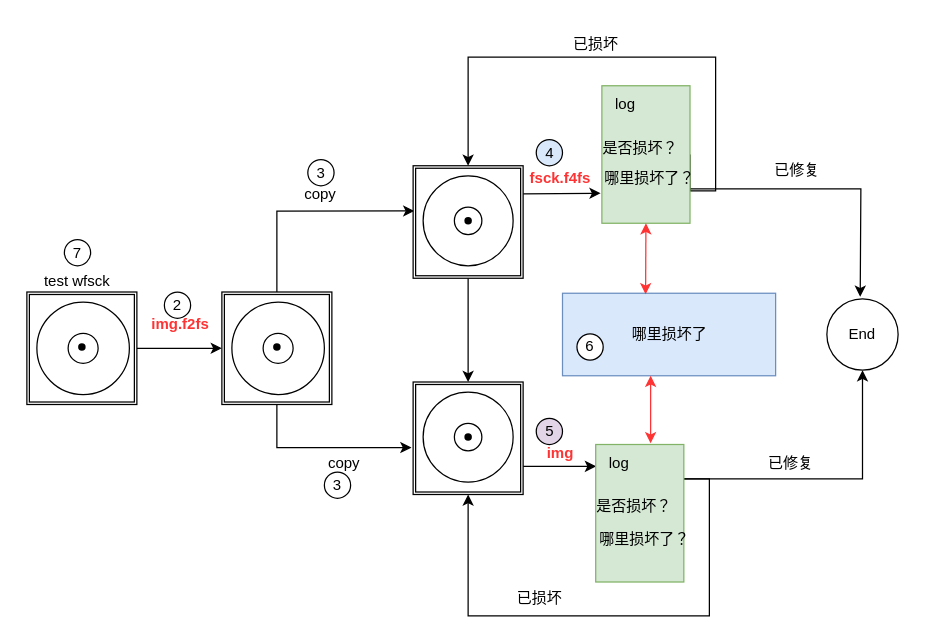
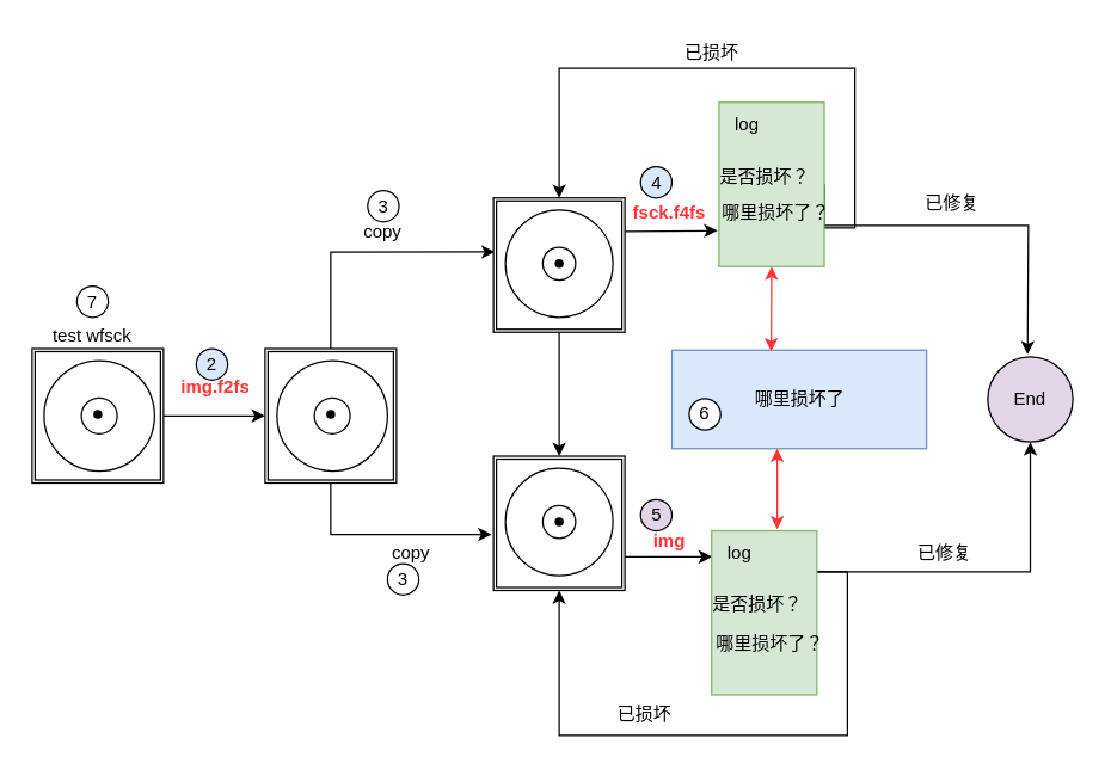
  <mxCell id="0" />
  <mxCell id="1" parent="0" />
  <mxCell id="2" style="edgeStyle=orthogonalEdgeStyle;rounded=0;orthogonalLoop=1;jettySize=auto;html=1;exitX=0.5;exitY=0;exitDx=0;exitDy=0;entryX=0.011;entryY=0.402;entryDx=0;entryDy=0;entryPerimeter=0;" edge="1" parent="1" source="37" target="9"><mxGeometry relative="1" as="geometry" /></mxCell>
  <mxCell id="3" style="edgeStyle=orthogonalEdgeStyle;rounded=0;orthogonalLoop=1;jettySize=auto;html=1;exitX=1;exitY=0.5;exitDx=0;exitDy=0;entryX=0;entryY=0.5;entryDx=0;entryDy=0;" edge="1" parent="1" source="4" target="37"><mxGeometry relative="1" as="geometry" /></mxCell>
  <mxCell id="4" value="" style="shape=ext;double=1;rounded=0;whiteSpace=wrap;html=1;" vertex="1" parent="1"><mxGeometry x="21" y="233" width="88" height="90" as="geometry" /></mxCell>
  <mxCell id="5" value="" style="verticalLabelPosition=bottom;verticalAlign=top;html=1;shape=mxgraph.basic.donut;dx=25;" vertex="1" parent="1"><mxGeometry x="29" y="241" width="74" height="74" as="geometry" /></mxCell>
  <mxCell id="6" value="" style="shape=waypoint;sketch=0;fillStyle=solid;size=6;pointerEvents=1;points=[];fillColor=none;resizable=0;rotatable=0;perimeter=centerPerimeter;snapToPoint=1;" vertex="1" parent="1"><mxGeometry x="55" y="267" width="20" height="20" as="geometry" /></mxCell>
  <mxCell id="7" style="edgeStyle=orthogonalEdgeStyle;rounded=0;orthogonalLoop=1;jettySize=auto;html=1;entryX=0.5;entryY=0;entryDx=0;entryDy=0;" edge="1" parent="1" source="9" target="13"><mxGeometry relative="1" as="geometry" /></mxCell>
  <mxCell id="8" style="edgeStyle=orthogonalEdgeStyle;rounded=0;orthogonalLoop=1;jettySize=auto;html=1;exitX=1;exitY=0.25;exitDx=0;exitDy=0;" edge="1" parent="1" source="9"><mxGeometry relative="1" as="geometry"><mxPoint x="480" y="154" as="targetPoint" /></mxGeometry></mxCell>
  <mxCell id="9" value="" style="shape=ext;double=1;rounded=0;whiteSpace=wrap;html=1;" vertex="1" parent="1"><mxGeometry x="330" y="132" width="88" height="90" as="geometry" /></mxCell>
  <mxCell id="10" value="" style="verticalLabelPosition=bottom;verticalAlign=top;html=1;shape=mxgraph.basic.donut;dx=25;" vertex="1" parent="1"><mxGeometry x="338" y="140" width="72" height="72" as="geometry" /></mxCell>
  <mxCell id="11" value="" style="shape=waypoint;sketch=0;fillStyle=solid;size=6;pointerEvents=1;points=[];fillColor=none;resizable=0;rotatable=0;perimeter=centerPerimeter;snapToPoint=1;" vertex="1" parent="1"><mxGeometry x="364" y="166" width="20" height="20" as="geometry" /></mxCell>
  <mxCell id="12" style="edgeStyle=orthogonalEdgeStyle;rounded=0;orthogonalLoop=1;jettySize=auto;html=1;exitX=1;exitY=0.75;exitDx=0;exitDy=0;entryX=0.188;entryY=0.583;entryDx=0;entryDy=0;entryPerimeter=0;" edge="1" parent="1" source="13" target="24"><mxGeometry relative="1" as="geometry" /></mxCell>
  <mxCell id="13" value="" style="shape=ext;double=1;rounded=0;whiteSpace=wrap;html=1;" vertex="1" parent="1"><mxGeometry x="330" y="305" width="88" height="90" as="geometry" /></mxCell>
  <mxCell id="14" value="" style="verticalLabelPosition=bottom;verticalAlign=top;html=1;shape=mxgraph.basic.donut;dx=25;" vertex="1" parent="1"><mxGeometry x="338" y="313" width="72" height="72" as="geometry" /></mxCell>
  <mxCell id="15" value="" style="shape=waypoint;sketch=0;fillStyle=solid;size=6;pointerEvents=1;points=[];fillColor=none;resizable=0;rotatable=0;perimeter=centerPerimeter;snapToPoint=1;" vertex="1" parent="1"><mxGeometry x="364" y="339" width="20" height="20" as="geometry" /></mxCell>
  <mxCell id="16" style="edgeStyle=orthogonalEdgeStyle;rounded=0;orthogonalLoop=1;jettySize=auto;html=1;exitX=1;exitY=0.5;exitDx=0;exitDy=0;entryX=0.5;entryY=0;entryDx=0;entryDy=0;" edge="1" parent="1" source="18" target="9"><mxGeometry relative="1" as="geometry"><Array as="points"><mxPoint x="552" y="152" /><mxPoint x="572" y="152" /><mxPoint x="572" y="45" /><mxPoint x="374" y="45" /></Array></mxGeometry></mxCell>
  <mxCell id="17" style="edgeStyle=orthogonalEdgeStyle;rounded=0;orthogonalLoop=1;jettySize=auto;html=1;exitX=1;exitY=0.75;exitDx=0;exitDy=0;" edge="1" parent="1" source="18"><mxGeometry relative="1" as="geometry"><mxPoint x="687.667" y="236.833" as="targetPoint" /></mxGeometry></mxCell>
  <mxCell id="18" value="" style="rounded=0;whiteSpace=wrap;html=1;fillColor=#d5e8d4;strokeColor=#82b366;" vertex="1" parent="1"><mxGeometry x="481" y="68" width="70.5" height="110" as="geometry" /></mxCell>
  <mxCell id="19" value="log" style="text;html=1;strokeColor=none;fillColor=none;align=center;verticalAlign=middle;whiteSpace=wrap;rounded=0;" vertex="1" parent="1"><mxGeometry x="470" y="68" width="60" height="30" as="geometry" /></mxCell>
  <mxCell id="20" value="是否损坏？" style="text;html=1;strokeColor=none;fillColor=none;align=center;verticalAlign=middle;whiteSpace=wrap;rounded=0;" vertex="1" parent="1"><mxGeometry x="477" y="103" width="69.62" height="30" as="geometry" /></mxCell>
  <mxCell id="21" style="edgeStyle=orthogonalEdgeStyle;rounded=0;orthogonalLoop=1;jettySize=auto;html=1;exitX=1;exitY=0.25;exitDx=0;exitDy=0;entryX=0.5;entryY=1;entryDx=0;entryDy=0;" edge="1" parent="1" source="23" target="13"><mxGeometry relative="1" as="geometry"><Array as="points"><mxPoint x="567" y="383" /><mxPoint x="567" y="492" /><mxPoint x="374" y="492" /></Array></mxGeometry></mxCell>
  <mxCell id="22" style="edgeStyle=orthogonalEdgeStyle;rounded=0;orthogonalLoop=1;jettySize=auto;html=1;exitX=1;exitY=0.25;exitDx=0;exitDy=0;entryX=0.5;entryY=1;entryDx=0;entryDy=0;" edge="1" parent="1" source="23" target="28"><mxGeometry relative="1" as="geometry" /></mxCell>
  <mxCell id="23" value="" style="rounded=0;whiteSpace=wrap;html=1;fillColor=#d5e8d4;strokeColor=#82b366;" vertex="1" parent="1"><mxGeometry x="476.06" y="355" width="70.5" height="110" as="geometry" /></mxCell>
  <mxCell id="24" value="log" style="text;html=1;strokeColor=none;fillColor=none;align=center;verticalAlign=middle;whiteSpace=wrap;rounded=0;" vertex="1" parent="1"><mxGeometry x="465.06" y="355" width="60" height="30" as="geometry" /></mxCell>
  <mxCell id="25" value="是否损坏？" style="text;html=1;strokeColor=none;fillColor=none;align=center;verticalAlign=middle;whiteSpace=wrap;rounded=0;" vertex="1" parent="1"><mxGeometry x="472.06" y="390" width="69.62" height="30" as="geometry" /></mxCell>
  <mxCell id="26" value="哪里损坏了？" style="text;html=1;strokeColor=none;fillColor=none;align=center;verticalAlign=middle;whiteSpace=wrap;rounded=0;" vertex="1" parent="1"><mxGeometry x="471.75" y="416" width="86.81" height="30" as="geometry" /></mxCell>
  <mxCell id="27" value="哪里损坏了" style="rounded=0;whiteSpace=wrap;html=1;fillColor=#dae8fc;strokeColor=#6c8ebf;" vertex="1" parent="1"><mxGeometry x="449.5" y="234" width="170.5" height="66" as="geometry" /></mxCell>
- <mxCell id="28" value="End" style="ellipse;whiteSpace=wrap;html=1;aspect=fixed;" vertex="1" parent="1"><mxGeometry x="661" y="238.5" width="57" height="57" as="geometry" /></mxCell>
+ <mxCell id="28" value="End" style="ellipse;whiteSpace=wrap;html=1;aspect=fixed;fillColor=#e1d5e7;" vertex="1" parent="1"><mxGeometry x="661" y="238.5" width="57" height="57" as="geometry" /></mxCell>
  <mxCell id="29" value="test wfsck" style="text;html=1;strokeColor=none;fillColor=none;align=center;verticalAlign=middle;whiteSpace=wrap;rounded=0;" vertex="1" parent="1"><mxGeometry x="20" y="210.5" width="83" height="28" as="geometry" /></mxCell>
  <mxCell id="30" value="copy" style="text;html=1;strokeColor=none;fillColor=none;align=center;verticalAlign=middle;whiteSpace=wrap;rounded=0;" vertex="1" parent="1"><mxGeometry x="226.25" y="140" width="60" height="30" as="geometry" /></mxCell>
  <mxCell id="31" value="&lt;font color=&quot;#ff3333&quot;&gt;fsck.f4fs&lt;/font&gt;" style="text;html=1;strokeColor=none;fillColor=none;align=center;verticalAlign=middle;whiteSpace=wrap;rounded=0;fontStyle=1" vertex="1" parent="1"><mxGeometry x="418" y="127" width="60" height="30" as="geometry" /></mxCell>
  <mxCell id="32" value="img" style="text;html=1;strokeColor=none;fillColor=none;align=center;verticalAlign=middle;whiteSpace=wrap;rounded=0;fontStyle=1;fontColor=#FF3333;" vertex="1" parent="1"><mxGeometry x="418" y="347" width="60" height="30" as="geometry" /></mxCell>
  <mxCell id="33" value="已损坏" style="text;html=1;strokeColor=none;fillColor=none;align=center;verticalAlign=middle;whiteSpace=wrap;rounded=0;" vertex="1" parent="1"><mxGeometry x="439" y="20" width="75" height="30" as="geometry" /></mxCell>
  <mxCell id="34" value="已修复" style="text;html=1;strokeColor=none;fillColor=none;align=center;verticalAlign=middle;whiteSpace=wrap;rounded=0;" vertex="1" parent="1"><mxGeometry x="600" y="121" width="75" height="30" as="geometry" /></mxCell>
  <mxCell id="35" value="已修复" style="text;html=1;strokeColor=none;fillColor=none;align=center;verticalAlign=middle;whiteSpace=wrap;rounded=0;" vertex="1" parent="1"><mxGeometry x="595" y="355" width="75" height="30" as="geometry" /></mxCell>
  <mxCell id="36" style="edgeStyle=orthogonalEdgeStyle;rounded=0;orthogonalLoop=1;jettySize=auto;html=1;exitX=0.5;exitY=1;exitDx=0;exitDy=0;entryX=-0.015;entryY=0.583;entryDx=0;entryDy=0;entryPerimeter=0;" edge="1" parent="1" source="37" target="13"><mxGeometry relative="1" as="geometry" /></mxCell>
  <mxCell id="37" value="" style="shape=ext;double=1;rounded=0;whiteSpace=wrap;html=1;" vertex="1" parent="1"><mxGeometry x="177" y="233" width="88" height="90" as="geometry" /></mxCell>
  <mxCell id="38" value="" style="verticalLabelPosition=bottom;verticalAlign=top;html=1;shape=mxgraph.basic.donut;dx=25;" vertex="1" parent="1"><mxGeometry x="185" y="241" width="74" height="74" as="geometry" /></mxCell>
  <mxCell id="39" value="" style="shape=waypoint;sketch=0;fillStyle=solid;size=6;pointerEvents=1;points=[];fillColor=none;resizable=0;rotatable=0;perimeter=centerPerimeter;snapToPoint=1;" vertex="1" parent="1"><mxGeometry x="211" y="267" width="20" height="20" as="geometry" /></mxCell>
  <mxCell id="40" value="&lt;b&gt;&lt;font color=&quot;#ff3333&quot;&gt;img.f2fs&lt;/font&gt;&lt;/b&gt;" style="text;html=1;strokeColor=none;fillColor=none;align=center;verticalAlign=middle;whiteSpace=wrap;rounded=0;" vertex="1" parent="1"><mxGeometry x="114" y="244" width="60" height="30" as="geometry" /></mxCell>
  <mxCell id="41" value="copy" style="text;html=1;strokeColor=none;fillColor=none;align=center;verticalAlign=middle;whiteSpace=wrap;rounded=0;" vertex="1" parent="1"><mxGeometry x="244.57" y="355" width="60" height="30" as="geometry" /></mxCell>
  <mxCell id="42" value="" style="endArrow=classic;startArrow=classic;html=1;rounded=0;entryX=0.5;entryY=1;entryDx=0;entryDy=0;exitX=0.39;exitY=0.013;exitDx=0;exitDy=0;exitPerimeter=0;strokeColor=#FF3333;" edge="1" parent="1" source="27" target="18"><mxGeometry width="50" height="50" relative="1" as="geometry"><mxPoint x="482" y="257" as="sourcePoint" /><mxPoint x="532" y="207" as="targetPoint" /></mxGeometry></mxCell>
  <mxCell id="43" value="" style="endArrow=classic;startArrow=classic;html=1;rounded=0;entryX=0.5;entryY=1;entryDx=0;entryDy=0;strokeColor=#FF3333;" edge="1" parent="1"><mxGeometry width="50" height="50" relative="1" as="geometry"><mxPoint x="520" y="354" as="sourcePoint" /><mxPoint x="520" y="300" as="targetPoint" /></mxGeometry></mxCell>
  <mxCell id="44" value="已损坏" style="text;html=1;strokeColor=none;fillColor=none;align=center;verticalAlign=middle;whiteSpace=wrap;rounded=0;" vertex="1" parent="1"><mxGeometry x="393.5" y="463" width="75" height="30" as="geometry" /></mxCell>
  <mxCell id="45" value="哪里损坏了？" style="text;html=1;strokeColor=none;fillColor=none;align=center;verticalAlign=middle;whiteSpace=wrap;rounded=0;" vertex="1" parent="1"><mxGeometry x="476.06" y="127" width="86.81" height="30" as="geometry" /></mxCell>
  <mxCell id="46" value="7" style="ellipse;whiteSpace=wrap;html=1;aspect=fixed;" vertex="1" parent="1"><mxGeometry x="51" y="191" width="21" height="21" as="geometry" /></mxCell>
- <mxCell id="47" value="2" style="ellipse;whiteSpace=wrap;html=1;aspect=fixed;" vertex="1" parent="1"><mxGeometry x="131" y="233" width="21" height="21" as="geometry" /></mxCell>
+ <mxCell id="47" value="2" style="ellipse;whiteSpace=wrap;html=1;aspect=fixed;fillColor=#dae8fc;" vertex="1" parent="1"><mxGeometry x="131" y="233" width="21" height="21" as="geometry" /></mxCell>
  <mxCell id="48" value="3" style="ellipse;whiteSpace=wrap;html=1;aspect=fixed;" vertex="1" parent="1"><mxGeometry x="245.75" y="127" width="21" height="21" as="geometry" /></mxCell>
  <mxCell id="49" value="3" style="ellipse;whiteSpace=wrap;html=1;aspect=fixed;" vertex="1" parent="1"><mxGeometry x="259" y="377" width="21" height="21" as="geometry" /></mxCell>
  <mxCell id="50" value="4" style="ellipse;whiteSpace=wrap;html=1;aspect=fixed;fillColor=#dae8fc;" vertex="1" parent="1"><mxGeometry x="428.5" y="111" width="21" height="21" as="geometry" /></mxCell>
  <mxCell id="51" value="5" style="ellipse;whiteSpace=wrap;html=1;aspect=fixed;fillColor=#e1d5e7;" vertex="1" parent="1"><mxGeometry x="428.5" y="334" width="21" height="21" as="geometry" /></mxCell>
  <mxCell id="52" value="6" style="ellipse;whiteSpace=wrap;html=1;aspect=fixed;" vertex="1" parent="1"><mxGeometry x="461.06" y="266.5" width="21" height="21" as="geometry" /></mxCell>
